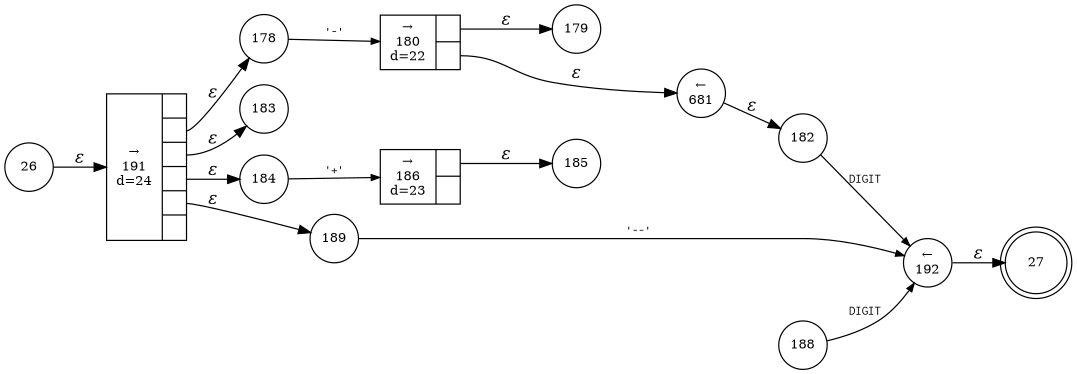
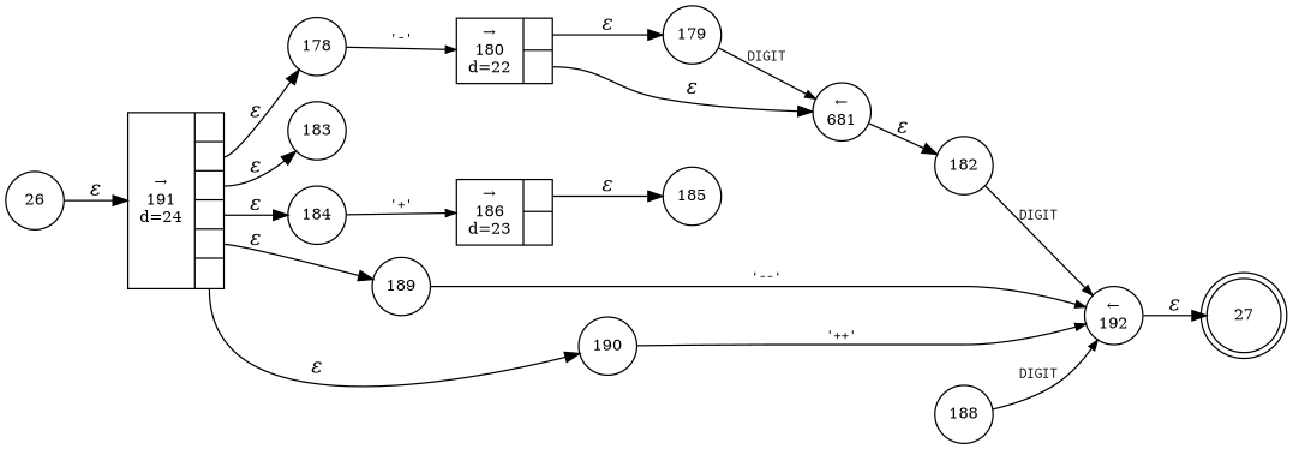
  digraph {
    rankdir=LR
    node [fixedsize=true fontsize=11 shape=circle peripheries=1]
    edge [fontname="Times-Italic"]
    n1 [label=27 shape=doublecircle width=.6 peripheries=""]
    n2 [label="&larr;\n192" width=.55]
    n3 [label=178 width=.55]
    n4 [fixedsize=false label="{&rarr;\n180\nd=22|{<p0>|<p1>}}" shape=record]
    n5 [label=179 width=.55]
    n6 [label="&larr;\n681" width=.55]
    n7 [label=182 width=.55]
    n8 [label=183 width=.55]
    n9 [label=184 width=.55]
    n10 [fixedsize=false label="{&rarr;\n186\nd=23|{<p0>|<p1>}}" shape=record]
    n11 [label=185 width=.55]
    n12 [label=26 width=.55]
    n13 [fixedsize=false label="{&rarr;\n191\nd=24|{<p0>|<p1>|<p2>|<p3>|<p4>|<p5>}}" shape=record]
    n14 [label=189 width=.55]
+   n15 [label=190 width=.55]
    n16 [label=188 width=.55]
    n2 -> n1 [label="&epsilon;"]
    n3 -> n4 [arrowhead=normal arrowsize=.7 fontname=Courier fontsize=11 label="'-'"]
    n4 -> n5 [label="&epsilon;" tailport=p0]
    n4 -> n6 [label="&epsilon;" tailport=p1]
+   n5 -> n6 [arrowhead=normal arrowsize=.7 fontname=Courier fontsize=11 label=DIGIT]
    n6 -> n7 [label="&epsilon;"]
    n7 -> n2 [arrowhead=normal arrowsize=.7 fontname=Courier fontsize=11 label=DIGIT]
    n9 -> n10 [arrowhead=normal arrowsize=.7 fontname=Courier fontsize=11 label="'+'"]
    n10 -> n11 [label="&epsilon;" tailport=p0]
    n12 -> n13 [label="&epsilon;"]
    n13 -> n3 [label="&epsilon;" tailport=p1]
    n13 -> n8 [label="&epsilon;" tailport=p2]
    n13 -> n9 [label="&epsilon;" tailport=p3]
    n13 -> n14 [label="&epsilon;" tailport=p4]
+   n13 -> n15 [label="&epsilon;" tailport=p5]
    n14 -> n2 [arrowhead=normal arrowsize=.7 fontname=Courier fontsize=11 label="'--'"]
+   n15 -> n2 [arrowhead=normal arrowsize=.7 fontname=Courier fontsize=11 label="'++'"]
    n16 -> n2 [arrowhead=normal arrowsize=.7 fontname=Courier fontsize=11 label=DIGIT]
  }
